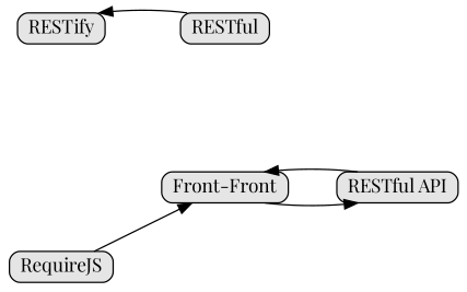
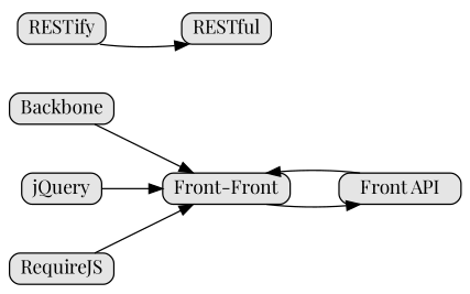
  digraph {
    fixedsize=true
    fontname="Playfair Display"
    nodesep=0.5
    rankdir=LR
    node [concentrate=true fillcolor="#E5E5E5" fontname="Playfair Display" shape=box style="rounded,filled"]
    edge [fontname="Playfair Display"]
+   Backbone [height=0 width=0]
    n2 [height=0 label="Front-Front" width=0]
-   "RESTful API" [height=0 width=0]
+   "RESTful API" [height=0 width=0 label="Front API"]
+   jQuery [height=0 width=0]
    RequireJS [height=0 width=0]
    RESTify [height=0 width=0]
    n7 [height=0 label=RESTful width=0]
+   Backbone -> n2
    n2 -> "RESTful API"
    "RESTful API" -> n2
+   jQuery -> n2
    RequireJS -> n2
-   n7 -> RESTify
+   RESTify -> n7
  }
